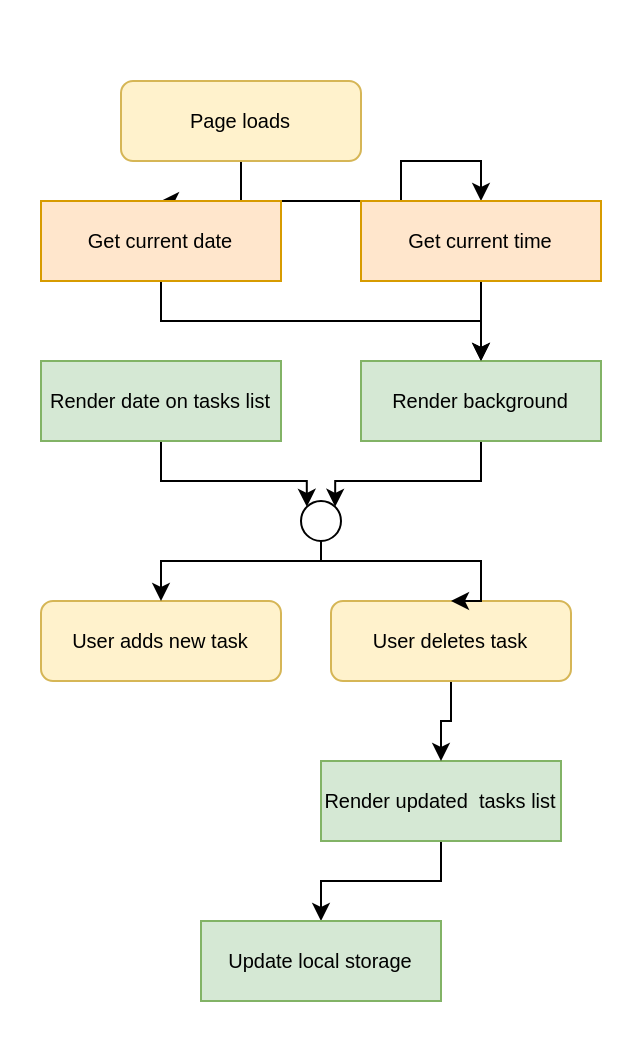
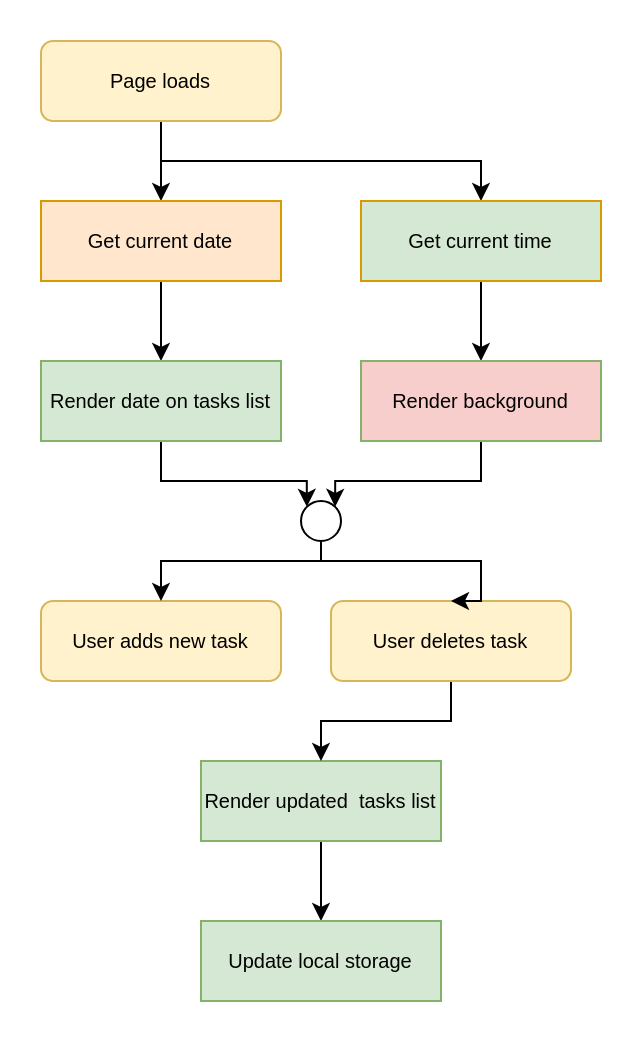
  <mxCell id="0" />
  <mxCell id="1" parent="0" />
  <mxCell id="2" style="edgeStyle=orthogonalEdgeStyle;rounded=0;orthogonalLoop=1;jettySize=auto;html=1;exitX=0.5;exitY=1;exitDx=0;exitDy=0;entryX=0.5;entryY=0;entryDx=0;entryDy=0;" edge="1" parent="1" source="4" target="11"><mxGeometry relative="1" as="geometry" /></mxCell>
  <mxCell id="3" style="edgeStyle=orthogonalEdgeStyle;rounded=0;orthogonalLoop=1;jettySize=auto;html=1;exitX=0.5;exitY=1;exitDx=0;exitDy=0;" edge="1" parent="1" source="4" target="15"><mxGeometry relative="1" as="geometry" /></mxCell>
- <mxCell id="4" value="Page loads" style="rounded=1;whiteSpace=wrap;html=1;fontSize=10;glass=0;strokeWidth=1;shadow=0;fillColor=#fff2cc;strokeColor=#d6b656;" parent="1" vertex="1"><mxGeometry x="60" y="40" width="120" height="40" as="geometry" /></mxCell>
+ <mxCell id="4" value="Page loads" style="rounded=1;whiteSpace=wrap;html=1;fontSize=10;glass=0;strokeWidth=1;shadow=0;fillColor=#fff2cc;strokeColor=#d6b656;" parent="1" vertex="1"><mxGeometry x="20" y="20" width="120" height="40" as="geometry" /></mxCell>
  <mxCell id="5" value="User adds new task" style="rounded=1;whiteSpace=wrap;html=1;fontSize=10;glass=0;strokeWidth=1;shadow=0;fillColor=#fff2cc;strokeColor=#d6b656;" vertex="1" parent="1"><mxGeometry x="20" y="300" width="120" height="40" as="geometry" /></mxCell>
  <mxCell id="6" style="edgeStyle=orthogonalEdgeStyle;rounded=0;orthogonalLoop=1;jettySize=auto;html=1;exitX=0.5;exitY=1;exitDx=0;exitDy=0;" edge="1" parent="1" source="7" target="18"><mxGeometry relative="1" as="geometry" /></mxCell>
- <mxCell id="7" value="Render updated&amp;nbsp; tasks list" style="rounded=0;whiteSpace=wrap;html=1;fillColor=#d5e8d4;strokeColor=#82b366;fontSize=10;" vertex="1" parent="1"><mxGeometry x="160" y="380" width="120" height="40" as="geometry" /></mxCell>
+ <mxCell id="7" value="Render updated&amp;nbsp; tasks list" style="rounded=0;whiteSpace=wrap;html=1;fillColor=#d5e8d4;strokeColor=#82b366;fontSize=10;" vertex="1" parent="1"><mxGeometry x="100" y="380" width="120" height="40" as="geometry" /></mxCell>
  <mxCell id="8" style="edgeStyle=orthogonalEdgeStyle;rounded=0;orthogonalLoop=1;jettySize=auto;html=1;exitX=0.5;exitY=1;exitDx=0;exitDy=0;entryX=0.5;entryY=0;entryDx=0;entryDy=0;" edge="1" parent="1" source="9" target="7"><mxGeometry relative="1" as="geometry"><mxPoint x="170" y="460" as="targetPoint" /></mxGeometry></mxCell>
  <mxCell id="9" value="User deletes task" style="rounded=1;whiteSpace=wrap;html=1;fontSize=10;glass=0;strokeWidth=1;shadow=0;fillColor=#fff2cc;strokeColor=#d6b656;" vertex="1" parent="1"><mxGeometry x="165" y="300" width="120" height="40" as="geometry" /></mxCell>
  <mxCell id="10" style="edgeStyle=orthogonalEdgeStyle;rounded=0;orthogonalLoop=1;jettySize=auto;html=1;exitX=0.5;exitY=1;exitDx=0;exitDy=0;" edge="1" parent="1" source="11" target="13"><mxGeometry relative="1" as="geometry" /></mxCell>
- <mxCell id="11" value="Get current time" style="rounded=0;whiteSpace=wrap;html=1;fillColor=#ffe6cc;strokeColor=#d79b00;fontSize=10;" vertex="1" parent="1"><mxGeometry x="180" y="100" width="120" height="40" as="geometry" /></mxCell>
+ <mxCell id="11" value="Get current time" style="rounded=0;whiteSpace=wrap;html=1;fillColor=#d5e8d4;strokeColor=#d79b00;fontSize=10;" vertex="1" parent="1"><mxGeometry x="180" y="100" width="120" height="40" as="geometry" /></mxCell>
  <mxCell id="12" style="edgeStyle=orthogonalEdgeStyle;rounded=0;orthogonalLoop=1;jettySize=auto;html=1;exitX=0.5;exitY=1;exitDx=0;exitDy=0;entryX=1;entryY=0;entryDx=0;entryDy=0;" edge="1" parent="1" source="13" target="21"><mxGeometry relative="1" as="geometry" /></mxCell>
- <mxCell id="13" value="Render background" style="rounded=0;whiteSpace=wrap;html=1;fillColor=#d5e8d4;strokeColor=#82b366;fontSize=10;" vertex="1" parent="1"><mxGeometry x="180" y="180" width="120" height="40" as="geometry" /></mxCell>
- <mxCell id="14" style="edgeStyle=orthogonalEdgeStyle;rounded=0;orthogonalLoop=1;jettySize=auto;html=1;exitX=0.5;exitY=1;exitDx=0;exitDy=0;" edge="1" parent="1" source="15" target="13"><mxGeometry relative="1" as="geometry" /></mxCell>
+ <mxCell id="13" value="Render background" style="rounded=0;whiteSpace=wrap;html=1;fillColor=#f8cecc;strokeColor=#82b366;fontSize=10;" vertex="1" parent="1"><mxGeometry x="180" y="180" width="120" height="40" as="geometry" /></mxCell>
+ <mxCell id="14" style="edgeStyle=orthogonalEdgeStyle;rounded=0;orthogonalLoop=1;jettySize=auto;html=1;exitX=0.5;exitY=1;exitDx=0;exitDy=0;entryX=0.5;entryY=0;entryDx=0;entryDy=0;" edge="1" parent="1" source="15" target="17"><mxGeometry relative="1" as="geometry" /></mxCell>
  <mxCell id="15" value="Get current date" style="rounded=0;whiteSpace=wrap;html=1;fillColor=#ffe6cc;strokeColor=#d79b00;fontSize=10;" vertex="1" parent="1"><mxGeometry x="20" y="100" width="120" height="40" as="geometry" /></mxCell>
  <mxCell id="16" style="edgeStyle=orthogonalEdgeStyle;rounded=0;orthogonalLoop=1;jettySize=auto;html=1;exitX=0.5;exitY=1;exitDx=0;exitDy=0;entryX=0;entryY=0;entryDx=0;entryDy=0;" edge="1" parent="1" source="17" target="21"><mxGeometry relative="1" as="geometry" /></mxCell>
  <mxCell id="17" value="Render date on tasks list" style="rounded=0;whiteSpace=wrap;html=1;fillColor=#d5e8d4;strokeColor=#82b366;fontSize=10;" vertex="1" parent="1"><mxGeometry x="20" y="180" width="120" height="40" as="geometry" /></mxCell>
  <mxCell id="18" value="Update local storage" style="rounded=0;whiteSpace=wrap;html=1;fillColor=#d5e8d4;strokeColor=#82b366;fontSize=10;" vertex="1" parent="1"><mxGeometry x="100" y="460" width="120" height="40" as="geometry" /></mxCell>
  <mxCell id="19" style="edgeStyle=orthogonalEdgeStyle;rounded=0;orthogonalLoop=1;jettySize=auto;html=1;exitX=0.5;exitY=1;exitDx=0;exitDy=0;entryX=0.5;entryY=0;entryDx=0;entryDy=0;" edge="1" parent="1" source="21" target="5"><mxGeometry relative="1" as="geometry"><Array as="points"><mxPoint x="160" y="280" /><mxPoint x="80" y="280" /></Array></mxGeometry></mxCell>
  <mxCell id="20" style="edgeStyle=orthogonalEdgeStyle;rounded=0;orthogonalLoop=1;jettySize=auto;html=1;exitX=0.5;exitY=1;exitDx=0;exitDy=0;entryX=0.5;entryY=0;entryDx=0;entryDy=0;" edge="1" parent="1" source="21" target="9"><mxGeometry relative="1" as="geometry"><Array as="points"><mxPoint x="160" y="280" /><mxPoint x="240" y="280" /></Array></mxGeometry></mxCell>
  <mxCell id="21" value="" style="ellipse;whiteSpace=wrap;html=1;aspect=fixed;" vertex="1" parent="1"><mxGeometry x="150" y="250" width="20" height="20" as="geometry" /></mxCell>
